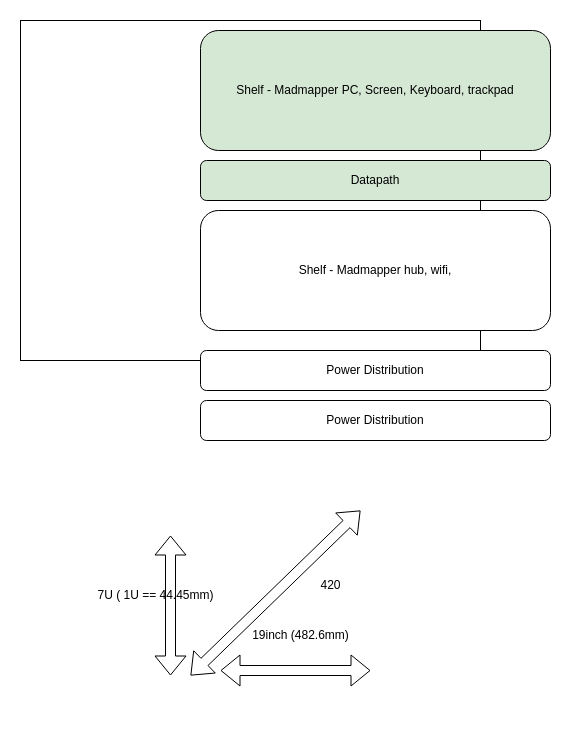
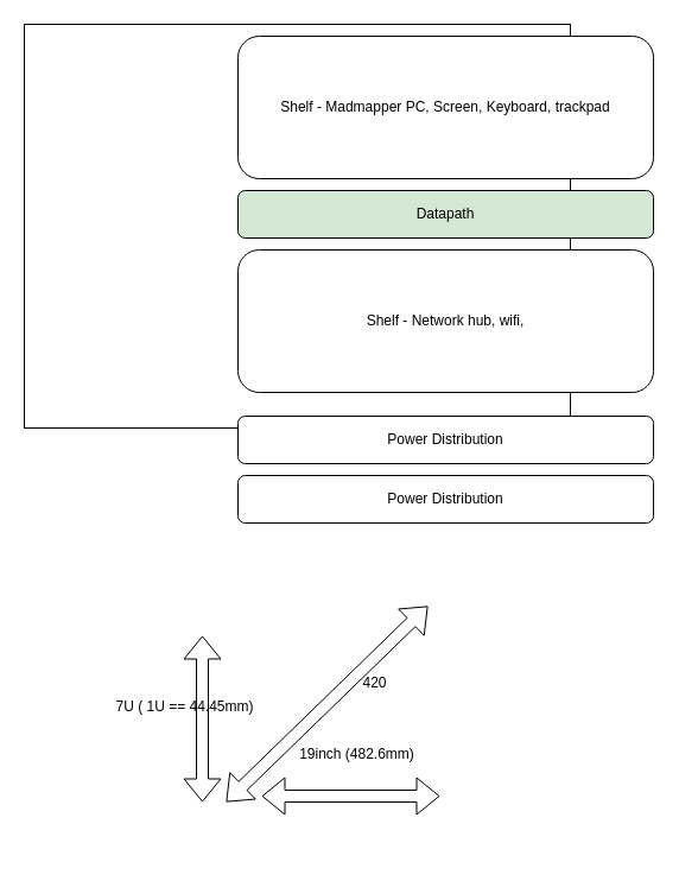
  <mxCell id="0" />
  <mxCell id="1" parent="0" />
  <mxCell id="2" value="" style="rounded=0;whiteSpace=wrap;html=1;" vertex="1" parent="1"><mxGeometry x="20" y="20" width="460" height="340" as="geometry" /></mxCell>
  <mxCell id="3" value="Datapath" style="rounded=1;whiteSpace=wrap;html=1;fillColor=#d5e8d4;" vertex="1" parent="1"><mxGeometry x="200" y="160" width="350" height="40" as="geometry" /></mxCell>
- <mxCell id="4" value="Shelf - Madmapper PC, Screen, Keyboard, trackpad" style="rounded=1;whiteSpace=wrap;html=1;fillColor=#d5e8d4;" vertex="1" parent="1"><mxGeometry x="200" y="30" width="350" height="120" as="geometry" /></mxCell>
- <mxCell id="5" value="Shelf - Madmapper hub, wifi," style="rounded=1;whiteSpace=wrap;html=1;" vertex="1" parent="1"><mxGeometry x="200" y="210" width="350" height="120" as="geometry" /></mxCell>
+ <mxCell id="4" value="Shelf - Madmapper PC, Screen, Keyboard, trackpad" style="rounded=1;whiteSpace=wrap;html=1;" vertex="1" parent="1"><mxGeometry x="200" y="30" width="350" height="120" as="geometry" /></mxCell>
+ <mxCell id="5" value="Shelf - Network hub, wifi," style="rounded=1;whiteSpace=wrap;html=1;" vertex="1" parent="1"><mxGeometry x="200" y="210" width="350" height="120" as="geometry" /></mxCell>
  <mxCell id="6" value="Power Distribution" style="rounded=1;whiteSpace=wrap;html=1;" vertex="1" parent="1"><mxGeometry x="200" y="350" width="350" height="40" as="geometry" /></mxCell>
  <mxCell id="7" value="Power Distribution" style="rounded=1;whiteSpace=wrap;html=1;" vertex="1" parent="1"><mxGeometry x="200" y="400" width="350" height="40" as="geometry" /></mxCell>
  <mxCell id="8" value="" style="group" vertex="1" connectable="0" parent="1"><mxGeometry x="20" y="510" width="350" height="210" as="geometry" /></mxCell>
  <mxCell id="9" value="" style="shape=flexArrow;endArrow=classic;startArrow=classic;html=1;" edge="1" parent="8"><mxGeometry width="100" height="100" relative="1" as="geometry"><mxPoint x="170" y="165" as="sourcePoint" /><mxPoint x="340" as="targetPoint" /></mxGeometry></mxCell>
  <mxCell id="10" value="" style="shape=flexArrow;endArrow=classic;startArrow=classic;html=1;" edge="1" parent="8"><mxGeometry width="100" height="100" relative="1" as="geometry"><mxPoint x="150" y="165" as="sourcePoint" /><mxPoint x="150" y="25" as="targetPoint" /></mxGeometry></mxCell>
  <mxCell id="11" value="" style="shape=flexArrow;endArrow=classic;startArrow=classic;html=1;" edge="1" parent="8"><mxGeometry width="100" height="100" relative="1" as="geometry"><mxPoint x="200" y="160" as="sourcePoint" /><mxPoint x="350" y="160" as="targetPoint" /></mxGeometry></mxCell>
- <mxCell id="12" value="420" style="text;html=1;align=center;verticalAlign=middle;resizable=0;points=[];autosize=1;strokeColor=none;fillColor=none;" vertex="1" parent="8"><mxGeometry x="290" y="60" width="40" height="30" as="geometry" /></mxCell>
+ <mxCell id="12" value="420" style="text;html=1;align=center;verticalAlign=middle;resizable=0;points=[];autosize=1;strokeColor=none;fillColor=none;" vertex="1" parent="8"><mxGeometry x="275" y="50" width="40" height="30" as="geometry" /></mxCell>
  <mxCell id="13" value="7U ( 1U == 44.45mm)" style="text;html=1;align=center;verticalAlign=middle;resizable=0;points=[];autosize=1;strokeColor=none;fillColor=none;" vertex="1" parent="8"><mxGeometry x="65" y="70" width="140" height="30" as="geometry" /></mxCell>
  <mxCell id="14" value="19inch (482.6mm)" style="text;html=1;align=center;verticalAlign=middle;resizable=0;points=[];autosize=1;strokeColor=none;fillColor=none;" vertex="1" parent="8"><mxGeometry x="220" y="110" width="120" height="30" as="geometry" /></mxCell>
